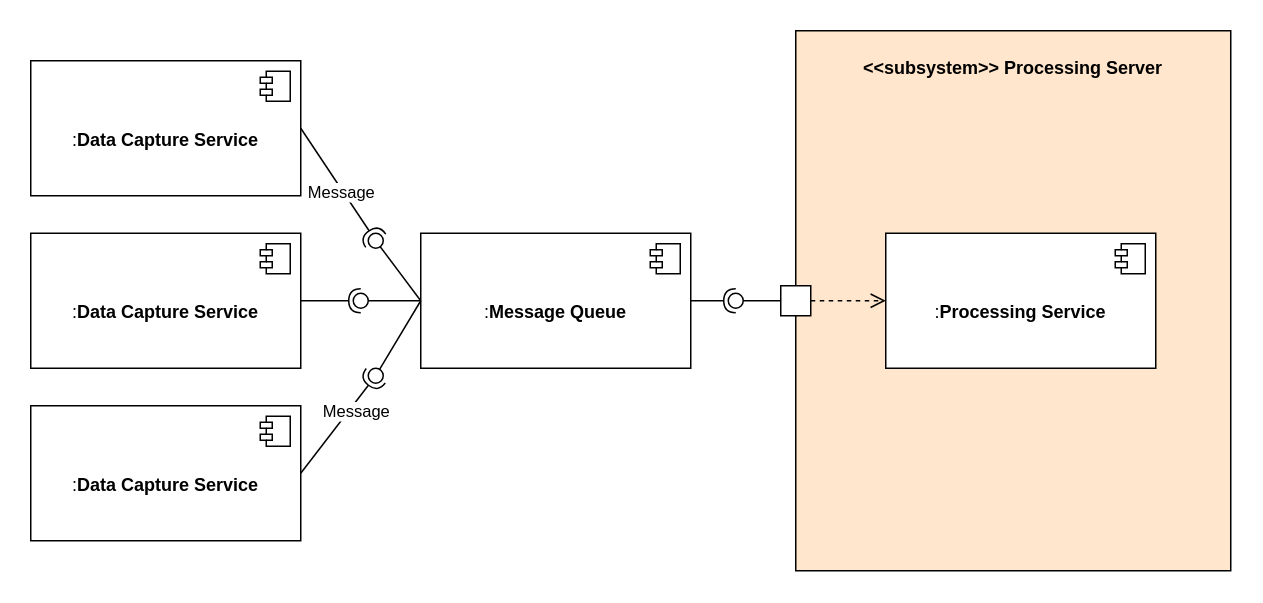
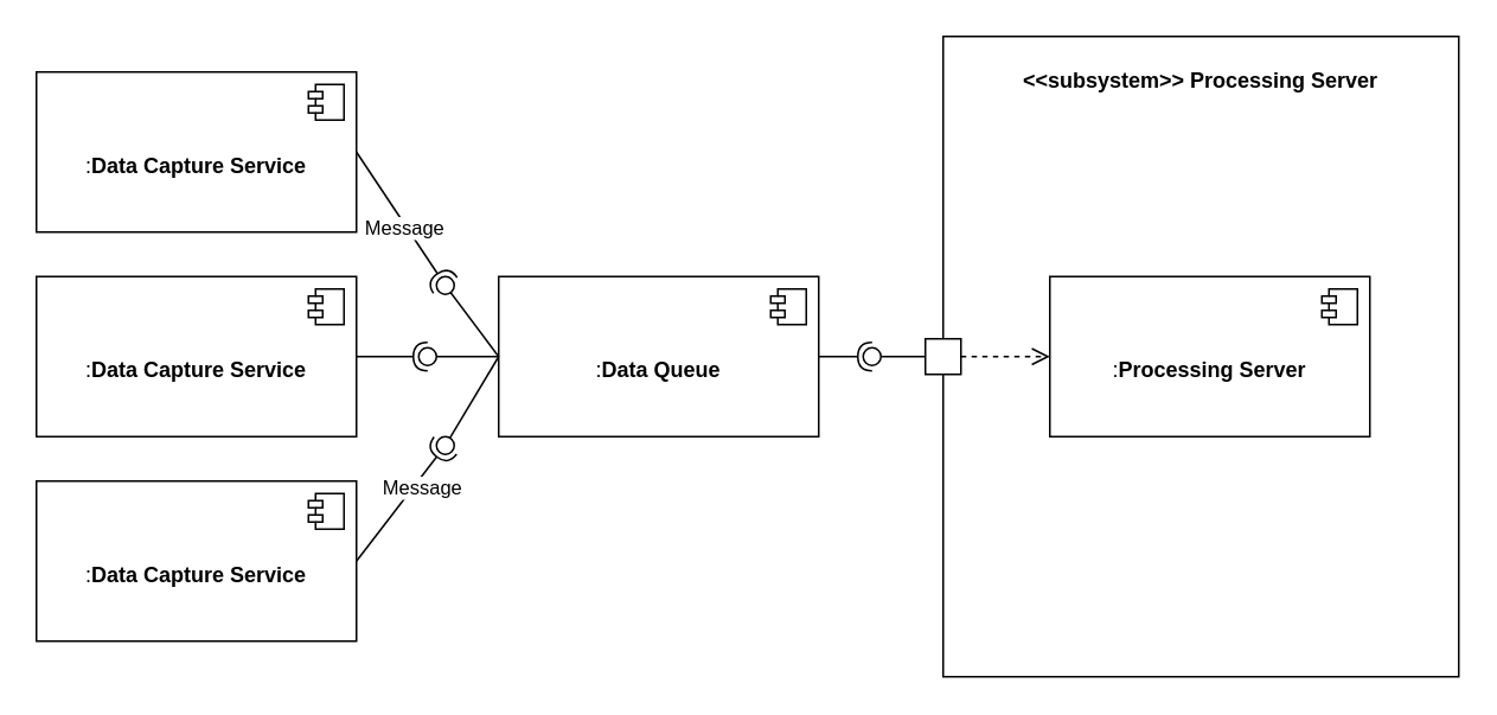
  <mxCell id="0" />
  <mxCell id="1" parent="0" />
- <mxCell id="2" value="&lt;p style=&quot;margin:0px;margin-top:4px;text-align:center;&quot;&gt;&lt;br&gt;&lt;b&gt;&amp;lt;&amp;lt;subsystem&amp;gt;&amp;gt; Processing Server&lt;/b&gt;&lt;/p&gt;" style="verticalAlign=top;align=left;overflow=fill;html=1;whiteSpace=wrap;fillColor=#ffe6cc;" vertex="1" parent="1"><mxGeometry x="530" y="20" width="290" height="360" as="geometry" /></mxCell>
- <mxCell id="3" value="&lt;div&gt;&lt;br&gt;&lt;/div&gt;:&lt;b&gt;Message Queue&lt;/b&gt;" style="html=1;dropTarget=0;whiteSpace=wrap;" vertex="1" parent="1"><mxGeometry x="280" y="155" width="180" height="90" as="geometry" /></mxCell>
+ <mxCell id="2" value="&lt;p style=&quot;margin:0px;margin-top:4px;text-align:center;&quot;&gt;&lt;br&gt;&lt;b&gt;&amp;lt;&amp;lt;subsystem&amp;gt;&amp;gt; Processing Server&lt;/b&gt;&lt;/p&gt;" style="verticalAlign=top;align=left;overflow=fill;html=1;whiteSpace=wrap;" vertex="1" parent="1"><mxGeometry x="530" y="20" width="290" height="360" as="geometry" /></mxCell>
+ <mxCell id="3" value="&lt;div&gt;&lt;br&gt;&lt;/div&gt;:&lt;b&gt;Data Queue&lt;/b&gt;" style="html=1;dropTarget=0;whiteSpace=wrap;" vertex="1" parent="1"><mxGeometry x="280" y="155" width="180" height="90" as="geometry" /></mxCell>
  <mxCell id="4" value="" style="shape=module;jettyWidth=8;jettyHeight=4;" vertex="1" parent="3"><mxGeometry x="1" width="20" height="20" relative="1" as="geometry"><mxPoint x="-27" y="7" as="offset" /></mxGeometry></mxCell>
  <mxCell id="5" value="&lt;div&gt;&lt;br&gt;&lt;/div&gt;:&lt;b&gt;Data Capture Service&lt;/b&gt;" style="html=1;dropTarget=0;whiteSpace=wrap;" vertex="1" parent="1"><mxGeometry x="20" y="40" width="180" height="90" as="geometry" /></mxCell>
  <mxCell id="6" value="" style="shape=module;jettyWidth=8;jettyHeight=4;" vertex="1" parent="5"><mxGeometry x="1" width="20" height="20" relative="1" as="geometry"><mxPoint x="-27" y="7" as="offset" /></mxGeometry></mxCell>
  <mxCell id="7" value="&lt;div&gt;&lt;br&gt;&lt;/div&gt;:&lt;b&gt;Data Capture Service&lt;/b&gt;" style="html=1;dropTarget=0;whiteSpace=wrap;" vertex="1" parent="1"><mxGeometry x="20" y="155" width="180" height="90" as="geometry" /></mxCell>
  <mxCell id="8" value="" style="shape=module;jettyWidth=8;jettyHeight=4;" vertex="1" parent="7"><mxGeometry x="1" width="20" height="20" relative="1" as="geometry"><mxPoint x="-27" y="7" as="offset" /></mxGeometry></mxCell>
  <mxCell id="9" value="&lt;div&gt;&lt;br&gt;&lt;/div&gt;:&lt;b&gt;Data Capture Service&lt;/b&gt;" style="html=1;dropTarget=0;whiteSpace=wrap;" vertex="1" parent="1"><mxGeometry x="20" y="270" width="180" height="90" as="geometry" /></mxCell>
  <mxCell id="10" value="" style="shape=module;jettyWidth=8;jettyHeight=4;" vertex="1" parent="9"><mxGeometry x="1" width="20" height="20" relative="1" as="geometry"><mxPoint x="-27" y="7" as="offset" /></mxGeometry></mxCell>
  <mxCell id="11" value="" style="rounded=0;orthogonalLoop=1;jettySize=auto;html=1;endArrow=halfCircle;endFill=0;endSize=6;strokeWidth=1;sketch=0;exitX=1;exitY=0.5;exitDx=0;exitDy=0;" edge="1" parent="1" source="7"><mxGeometry relative="1" as="geometry"><mxPoint x="575" y="325" as="sourcePoint" /><mxPoint x="240" y="200" as="targetPoint" /></mxGeometry></mxCell>
  <mxCell id="12" value="" style="rounded=0;orthogonalLoop=1;jettySize=auto;html=1;endArrow=oval;endFill=0;sketch=0;sourcePerimeterSpacing=0;targetPerimeterSpacing=0;endSize=10;exitX=0;exitY=0.5;exitDx=0;exitDy=0;" edge="1" parent="1" source="3"><mxGeometry relative="1" as="geometry"><mxPoint x="535" y="325" as="sourcePoint" /><mxPoint x="240" y="200" as="targetPoint" /></mxGeometry></mxCell>
- <mxCell id="13" value="&lt;div&gt;&lt;br&gt;&lt;/div&gt;:&lt;b&gt;Processing Service&lt;/b&gt;" style="html=1;dropTarget=0;whiteSpace=wrap;" vertex="1" parent="1"><mxGeometry x="590" y="155" width="180" height="90" as="geometry" /></mxCell>
+ <mxCell id="13" value="&lt;div&gt;&lt;br&gt;&lt;/div&gt;:&lt;b&gt;Processing Server&lt;/b&gt;" style="html=1;dropTarget=0;whiteSpace=wrap;" vertex="1" parent="1"><mxGeometry x="590" y="155" width="180" height="90" as="geometry" /></mxCell>
  <mxCell id="14" value="" style="shape=module;jettyWidth=8;jettyHeight=4;" vertex="1" parent="13"><mxGeometry x="1" width="20" height="20" relative="1" as="geometry"><mxPoint x="-27" y="7" as="offset" /></mxGeometry></mxCell>
  <mxCell id="15" value="" style="ellipse;whiteSpace=wrap;html=1;align=center;aspect=fixed;fillColor=none;strokeColor=none;resizable=0;perimeter=centerPerimeter;rotatable=0;allowArrows=0;points=[];outlineConnect=1;" vertex="1" parent="1"><mxGeometry x="550" y="320" width="10" height="10" as="geometry" /></mxCell>
  <mxCell id="16" value="" style="rounded=0;orthogonalLoop=1;jettySize=auto;html=1;endArrow=halfCircle;endFill=0;endSize=6;strokeWidth=1;sketch=0;exitX=1;exitY=0.5;exitDx=0;exitDy=0;" edge="1" parent="1" source="9"><mxGeometry relative="1" as="geometry"><mxPoint x="210" y="210" as="sourcePoint" /><mxPoint x="250" y="250" as="targetPoint" /></mxGeometry></mxCell>
  <mxCell id="17" value="Message" style="edgeLabel;html=1;align=center;verticalAlign=middle;resizable=0;points=[];" vertex="1" connectable="0" parent="16"><mxGeometry x="0.328" y="-4" relative="1" as="geometry"><mxPoint y="-1" as="offset" /></mxGeometry></mxCell>
  <mxCell id="18" value="" style="rounded=0;orthogonalLoop=1;jettySize=auto;html=1;endArrow=oval;endFill=0;sketch=0;sourcePerimeterSpacing=0;targetPerimeterSpacing=0;endSize=10;exitX=0;exitY=0.5;exitDx=0;exitDy=0;" edge="1" parent="1" source="3"><mxGeometry relative="1" as="geometry"><mxPoint x="290" y="210" as="sourcePoint" /><mxPoint x="250" y="250" as="targetPoint" /></mxGeometry></mxCell>
  <mxCell id="19" value="" style="rounded=0;orthogonalLoop=1;jettySize=auto;html=1;endArrow=halfCircle;endFill=0;endSize=6;strokeWidth=1;sketch=0;exitX=1;exitY=0.5;exitDx=0;exitDy=0;" edge="1" parent="1" source="5"><mxGeometry relative="1" as="geometry"><mxPoint x="220" y="220" as="sourcePoint" /><mxPoint x="250" y="160" as="targetPoint" /></mxGeometry></mxCell>
  <mxCell id="20" value="Message" style="edgeLabel;html=1;align=center;verticalAlign=middle;resizable=0;points=[];" vertex="1" connectable="0" parent="19"><mxGeometry x="0.114" y="-2" relative="1" as="geometry"><mxPoint as="offset" /></mxGeometry></mxCell>
  <mxCell id="21" value="" style="rounded=0;orthogonalLoop=1;jettySize=auto;html=1;endArrow=oval;endFill=0;sketch=0;sourcePerimeterSpacing=0;targetPerimeterSpacing=0;endSize=10;exitX=0;exitY=0.5;exitDx=0;exitDy=0;" edge="1" parent="1" source="3"><mxGeometry relative="1" as="geometry"><mxPoint x="300" y="220" as="sourcePoint" /><mxPoint x="250" y="160" as="targetPoint" /></mxGeometry></mxCell>
  <mxCell id="22" value="" style="rounded=0;orthogonalLoop=1;jettySize=auto;html=1;endArrow=halfCircle;endFill=0;endSize=6;strokeWidth=1;sketch=0;exitX=1;exitY=0.5;exitDx=0;exitDy=0;" edge="1" parent="1" source="3"><mxGeometry relative="1" as="geometry"><mxPoint x="230" y="230" as="sourcePoint" /><mxPoint x="490" y="200" as="targetPoint" /></mxGeometry></mxCell>
  <mxCell id="23" value="" style="rounded=0;orthogonalLoop=1;jettySize=auto;html=1;endArrow=oval;endFill=0;sketch=0;sourcePerimeterSpacing=0;targetPerimeterSpacing=0;endSize=10;exitX=0;exitY=0.5;exitDx=0;exitDy=0;exitPerimeter=0;" edge="1" parent="1" source="25"><mxGeometry relative="1" as="geometry"><mxPoint x="510" y="200" as="sourcePoint" /><mxPoint x="490" y="200" as="targetPoint" /></mxGeometry></mxCell>
  <mxCell id="24" value="" style="html=1;verticalAlign=bottom;endArrow=open;dashed=1;endSize=8;curved=0;rounded=0;exitX=1;exitY=0.5;exitDx=0;exitDy=0;entryX=0;entryY=0.5;entryDx=0;entryDy=0;" edge="1" parent="1" source="25" target="13"><mxGeometry x="-0.009" relative="1" as="geometry"><mxPoint x="860" y="330" as="sourcePoint" /><mxPoint x="780" y="330" as="targetPoint" /><mxPoint as="offset" /></mxGeometry></mxCell>
  <mxCell id="25" value="" style="html=1;whiteSpace=wrap;" vertex="1" parent="1"><mxGeometry x="520" y="190" width="20" height="20" as="geometry" /></mxCell>
